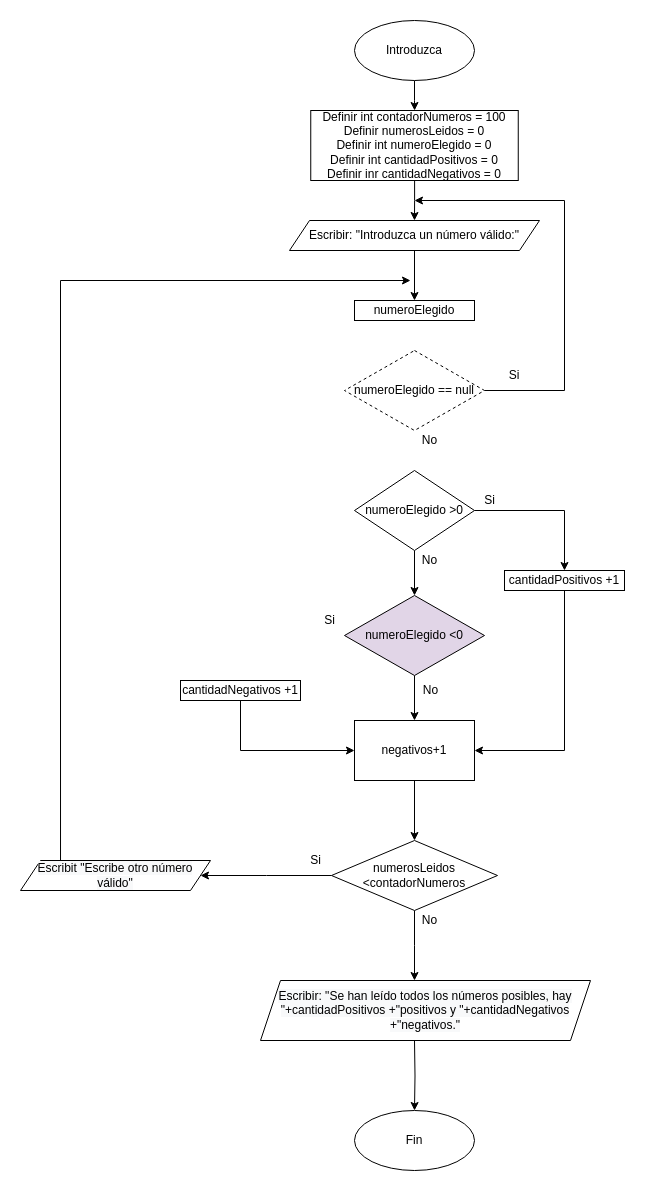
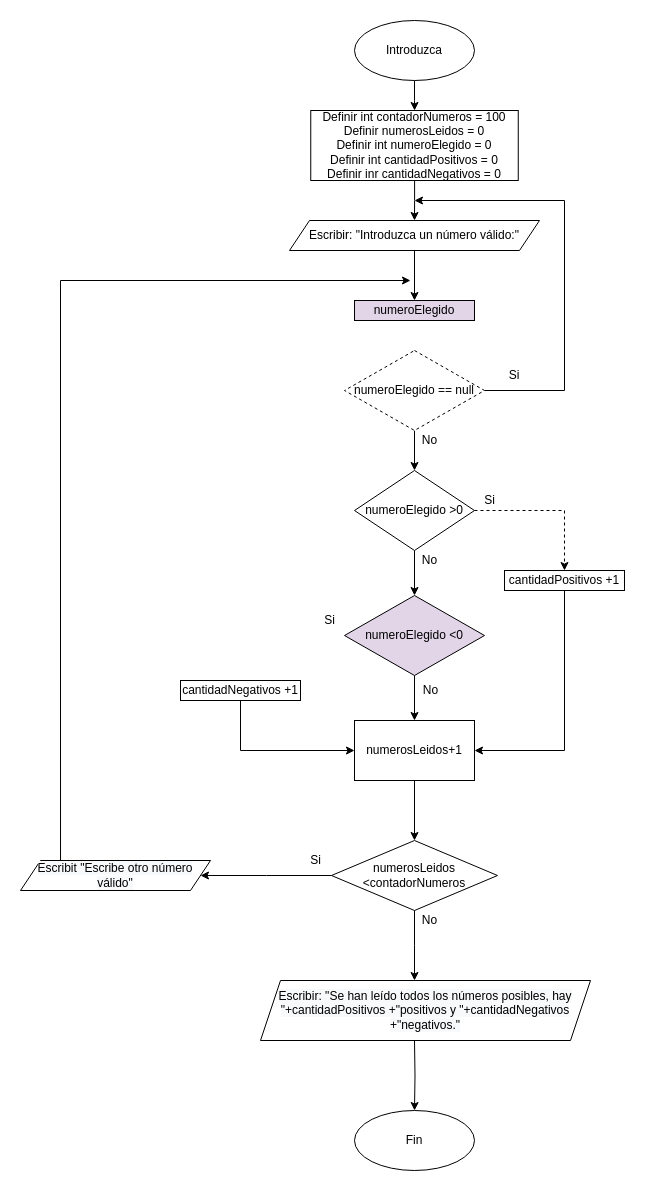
  <mxCell id="0" />
  <mxCell id="1" parent="0" />
  <mxCell id="2" value="" style="edgeStyle=orthogonalEdgeStyle;rounded=0;orthogonalLoop=1;jettySize=auto;html=1;" parent="1" source="3" target="7" edge="1"><mxGeometry relative="1" as="geometry" /></mxCell>
  <mxCell id="3" value="Introduzca" style="ellipse;whiteSpace=wrap;html=1;" parent="1" vertex="1"><mxGeometry x="354" y="20" width="120" height="60" as="geometry" /></mxCell>
  <mxCell id="4" value="" style="edgeStyle=orthogonalEdgeStyle;rounded=0;orthogonalLoop=1;jettySize=auto;html=1;" parent="1" source="5" target="8" edge="1"><mxGeometry relative="1" as="geometry" /></mxCell>
  <mxCell id="5" value="&lt;span&gt;Escribir: &quot;Introduzca un número válido:&quot;&lt;/span&gt;" style="shape=parallelogram;perimeter=parallelogramPerimeter;whiteSpace=wrap;html=1;fixedSize=1;" parent="1" vertex="1"><mxGeometry x="289" y="220" width="250" height="30" as="geometry" /></mxCell>
  <mxCell id="6" value="" style="edgeStyle=orthogonalEdgeStyle;rounded=0;orthogonalLoop=1;jettySize=auto;html=1;" parent="1" source="7" target="5" edge="1"><mxGeometry relative="1" as="geometry" /></mxCell>
  <mxCell id="7" value="Definir int contadorNumeros = 100&lt;br&gt;Definir numerosLeidos = 0&lt;br&gt;Definir int numeroElegido = 0&lt;br&gt;Definir int cantidadPositivos = 0&lt;br&gt;Definir inr cantidadNegativos = 0" style="rounded=0;whiteSpace=wrap;html=1;" parent="1" vertex="1"><mxGeometry x="310.25" y="110" width="207.5" height="70" as="geometry" /></mxCell>
- <mxCell id="8" value="numeroElegido" style="whiteSpace=wrap;html=1;" parent="1" vertex="1"><mxGeometry x="354" y="300" width="120" height="20" as="geometry" /></mxCell>
+ <mxCell id="8" value="numeroElegido" style="whiteSpace=wrap;html=1;fillColor=#e1d5e7;" parent="1" vertex="1"><mxGeometry x="354" y="300" width="120" height="20" as="geometry" /></mxCell>
  <mxCell id="9" style="edgeStyle=orthogonalEdgeStyle;rounded=0;orthogonalLoop=1;jettySize=auto;html=1;exitX=1;exitY=0.5;exitDx=0;exitDy=0;" parent="1" source="11" edge="1"><mxGeometry relative="1" as="geometry"><mxPoint x="414" y="200" as="targetPoint" /><Array as="points"><mxPoint x="564" y="390" /><mxPoint x="564" y="200" /></Array></mxGeometry></mxCell>
+ <mxCell id="10" style="edgeStyle=orthogonalEdgeStyle;rounded=0;orthogonalLoop=1;jettySize=auto;html=1;entryX=0.5;entryY=0;entryDx=0;entryDy=0;" parent="1" source="11" target="15" edge="1"><mxGeometry relative="1" as="geometry"><mxPoint x="304" y="450" as="targetPoint" /></mxGeometry></mxCell>
  <mxCell id="11" value="numeroElegido == null" style="rhombus;whiteSpace=wrap;html=1;dashed=1;" parent="1" vertex="1"><mxGeometry x="344" y="350" width="140" height="80" as="geometry" /></mxCell>
  <mxCell id="12" value="Si" style="text;html=1;strokeColor=none;fillColor=none;align=center;verticalAlign=middle;whiteSpace=wrap;rounded=0;" parent="1" vertex="1"><mxGeometry x="484" y="360" width="60" height="30" as="geometry" /></mxCell>
- <mxCell id="13" style="edgeStyle=orthogonalEdgeStyle;rounded=0;orthogonalLoop=1;jettySize=auto;html=1;entryX=0.5;entryY=0;entryDx=0;entryDy=0;" parent="1" source="15" target="18" edge="1"><mxGeometry relative="1" as="geometry" /></mxCell>
+ <mxCell id="13" style="edgeStyle=orthogonalEdgeStyle;rounded=0;orthogonalLoop=1;jettySize=auto;html=1;entryX=0.5;entryY=0;entryDx=0;entryDy=0;dashed=1;" parent="1" source="15" target="18" edge="1"><mxGeometry relative="1" as="geometry" /></mxCell>
  <mxCell id="14" value="" style="edgeStyle=orthogonalEdgeStyle;rounded=0;orthogonalLoop=1;jettySize=auto;html=1;" parent="1" source="15" target="21" edge="1"><mxGeometry relative="1" as="geometry" /></mxCell>
  <mxCell id="15" value="numeroElegido &amp;gt;0" style="rhombus;whiteSpace=wrap;html=1;" parent="1" vertex="1"><mxGeometry x="354" y="470" width="120" height="80" as="geometry" /></mxCell>
  <mxCell id="16" value="No" style="text;html=1;align=center;verticalAlign=middle;resizable=0;points=[];autosize=1;strokeColor=none;fillColor=none;" parent="1" vertex="1"><mxGeometry x="414" y="430" width="30" height="20" as="geometry" /></mxCell>
  <mxCell id="17" style="edgeStyle=orthogonalEdgeStyle;rounded=0;orthogonalLoop=1;jettySize=auto;html=1;entryX=1;entryY=0.5;entryDx=0;entryDy=0;exitX=0.5;exitY=1;exitDx=0;exitDy=0;" parent="1" source="18" target="30" edge="1"><mxGeometry relative="1" as="geometry" /></mxCell>
  <mxCell id="18" value="cantidadPositivos +1" style="rounded=0;whiteSpace=wrap;html=1;" parent="1" vertex="1"><mxGeometry x="504" y="570" width="120" height="20" as="geometry" /></mxCell>
  <mxCell id="19" value="Si" style="text;html=1;align=center;verticalAlign=middle;resizable=0;points=[];autosize=1;strokeColor=none;fillColor=none;" parent="1" vertex="1"><mxGeometry x="474" y="490" width="30" height="20" as="geometry" /></mxCell>
  <mxCell id="20" value="" style="edgeStyle=orthogonalEdgeStyle;rounded=0;orthogonalLoop=1;jettySize=auto;html=1;" parent="1" source="21" target="30" edge="1"><mxGeometry relative="1" as="geometry" /></mxCell>
  <mxCell id="21" value="numeroElegido &amp;lt;0" style="rhombus;whiteSpace=wrap;html=1;fillColor=#e1d5e7;" parent="1" vertex="1"><mxGeometry x="344" y="595" width="140" height="80" as="geometry" /></mxCell>
  <mxCell id="22" value="No" style="text;html=1;align=center;verticalAlign=middle;resizable=0;points=[];autosize=1;strokeColor=none;fillColor=none;" parent="1" vertex="1"><mxGeometry x="414" y="550" width="30" height="20" as="geometry" /></mxCell>
  <mxCell id="23" style="edgeStyle=orthogonalEdgeStyle;rounded=0;orthogonalLoop=1;jettySize=auto;html=1;entryX=0;entryY=0.5;entryDx=0;entryDy=0;exitX=0.5;exitY=1;exitDx=0;exitDy=0;" parent="1" source="24" target="30" edge="1"><mxGeometry relative="1" as="geometry" /></mxCell>
  <mxCell id="24" value="cantidadNegativos +1" style="whiteSpace=wrap;html=1;" parent="1" vertex="1"><mxGeometry x="180" y="680" width="120" height="20" as="geometry" /></mxCell>
  <mxCell id="25" value="Si" style="text;html=1;align=center;verticalAlign=middle;resizable=0;points=[];autosize=1;strokeColor=none;fillColor=none;" parent="1" vertex="1"><mxGeometry x="314" y="610" width="30" height="20" as="geometry" /></mxCell>
  <mxCell id="26" value="" style="edgeStyle=orthogonalEdgeStyle;rounded=0;orthogonalLoop=1;jettySize=auto;html=1;" parent="1" source="28" edge="1"><mxGeometry relative="1" as="geometry"><mxPoint x="414" y="980" as="targetPoint" /></mxGeometry></mxCell>
  <mxCell id="27" style="edgeStyle=orthogonalEdgeStyle;rounded=0;orthogonalLoop=1;jettySize=auto;html=1;entryX=1;entryY=0.5;entryDx=0;entryDy=0;" parent="1" source="28" edge="1"><mxGeometry relative="1" as="geometry"><mxPoint x="200" y="875" as="targetPoint" /></mxGeometry></mxCell>
  <mxCell id="28" value="numerosLeidos &amp;lt;contadorNumeros" style="rhombus;whiteSpace=wrap;html=1;" parent="1" vertex="1"><mxGeometry x="331" y="840" width="166" height="70" as="geometry" /></mxCell>
  <mxCell id="29" value="" style="edgeStyle=orthogonalEdgeStyle;rounded=0;orthogonalLoop=1;jettySize=auto;html=1;" parent="1" source="30" target="28" edge="1"><mxGeometry relative="1" as="geometry" /></mxCell>
- <mxCell id="30" value="negativos+1" style="whiteSpace=wrap;html=1;" parent="1" vertex="1"><mxGeometry x="354" y="720" width="120" height="60" as="geometry" /></mxCell>
+ <mxCell id="30" value="numerosLeidos+1" style="whiteSpace=wrap;html=1;" parent="1" vertex="1"><mxGeometry x="354" y="720" width="120" height="60" as="geometry" /></mxCell>
  <mxCell id="31" value="No" style="text;html=1;align=center;verticalAlign=middle;resizable=0;points=[];autosize=1;strokeColor=none;fillColor=none;" parent="1" vertex="1"><mxGeometry x="415" y="680" width="30" height="20" as="geometry" /></mxCell>
  <mxCell id="32" value="" style="edgeStyle=orthogonalEdgeStyle;rounded=0;orthogonalLoop=1;jettySize=auto;html=1;" parent="1" target="34" edge="1"><mxGeometry relative="1" as="geometry"><mxPoint x="414" y="1040" as="sourcePoint" /></mxGeometry></mxCell>
  <mxCell id="33" value="No" style="text;html=1;align=center;verticalAlign=middle;resizable=0;points=[];autosize=1;strokeColor=none;fillColor=none;" parent="1" vertex="1"><mxGeometry x="414" y="910" width="30" height="20" as="geometry" /></mxCell>
  <mxCell id="34" value="Fin" style="ellipse;whiteSpace=wrap;html=1;" parent="1" vertex="1"><mxGeometry x="354" y="1110" width="120" height="60" as="geometry" /></mxCell>
  <mxCell id="35" style="edgeStyle=orthogonalEdgeStyle;rounded=0;orthogonalLoop=1;jettySize=auto;html=1;" parent="1" edge="1"><mxGeometry relative="1" as="geometry"><mxPoint x="410" y="280" as="targetPoint" /><Array as="points"><mxPoint x="60" y="280" /></Array><mxPoint x="60.034" y="860" as="sourcePoint" /></mxGeometry></mxCell>
  <mxCell id="36" value="Si" style="text;html=1;align=center;verticalAlign=middle;resizable=0;points=[];autosize=1;strokeColor=none;fillColor=none;" parent="1" vertex="1"><mxGeometry x="300" y="850" width="30" height="20" as="geometry" /></mxCell>
  <mxCell id="37" value="&#10;&#10;&lt;span style=&quot;color: rgb(0, 0, 0); font-family: helvetica; font-size: 12px; font-style: normal; font-weight: 400; letter-spacing: normal; text-align: center; text-indent: 0px; text-transform: none; word-spacing: 0px; background-color: rgb(248, 249, 250); display: inline; float: none;&quot;&gt;Escribir: &quot;Se han leído todos los números posibles, hay &quot;+cantidadPositivos +&quot;positivos y &quot;+cantidadNegativos +&quot;negativos.&quot;&lt;/span&gt;&#10;&#10;" style="shape=parallelogram;perimeter=parallelogramPerimeter;whiteSpace=wrap;html=1;fixedSize=1;" vertex="1" parent="1"><mxGeometry x="260" y="980" width="330" height="60" as="geometry" /></mxCell>
  <mxCell id="38" value="&#10;&#10;&lt;span style=&quot;color: rgb(0, 0, 0); font-family: helvetica; font-size: 12px; font-style: normal; font-weight: 400; letter-spacing: normal; text-align: center; text-indent: 0px; text-transform: none; word-spacing: 0px; background-color: rgb(248, 249, 250); display: inline; float: none;&quot;&gt;Escribit &quot;Escribe otro número válido&quot;&lt;/span&gt;&#10;&#10;" style="shape=parallelogram;perimeter=parallelogramPerimeter;whiteSpace=wrap;html=1;fixedSize=1;" vertex="1" parent="1"><mxGeometry x="20" y="860" width="190" height="30" as="geometry" /></mxCell>
